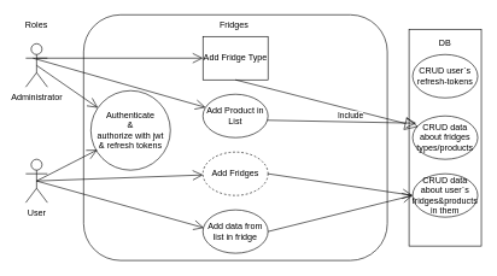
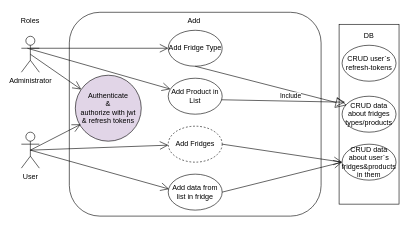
  <mxCell id="0" />
  <mxCell id="1" parent="0" />
  <mxCell id="2" value="User" style="shape=umlActor;verticalLabelPosition=bottom;verticalAlign=top;html=1;outlineConnect=0;" vertex="1" parent="1"><mxGeometry x="35" y="220" width="30" height="60" as="geometry" /></mxCell>
  <mxCell id="3" value="Administrator" style="shape=umlActor;verticalLabelPosition=bottom;verticalAlign=top;html=1;outlineConnect=0;" vertex="1" parent="1"><mxGeometry x="35" y="60" width="30" height="60" as="geometry" /></mxCell>
  <mxCell id="4" value="" style="rounded=0;whiteSpace=wrap;html=1;" vertex="1" parent="1"><mxGeometry x="565" y="40" width="100" height="300" as="geometry" /></mxCell>
  <mxCell id="5" value="" style="rounded=1;whiteSpace=wrap;html=1;" vertex="1" parent="1"><mxGeometry x="115" y="20" width="420" height="340" as="geometry" /></mxCell>
  <mxCell id="6" value="Add Product in List" style="ellipse;whiteSpace=wrap;html=1;" vertex="1" parent="1"><mxGeometry x="280" y="130" width="90" height="60" as="geometry" /></mxCell>
  <mxCell id="7" value="Add Fridges" style="ellipse;whiteSpace=wrap;html=1;dashed=1;" vertex="1" parent="1"><mxGeometry x="280" y="210" width="90" height="60" as="geometry" /></mxCell>
  <mxCell id="8" value="Add data from list in fridge" style="ellipse;whiteSpace=wrap;html=1;" vertex="1" parent="1"><mxGeometry x="280" y="290" width="90" height="60" as="geometry" /></mxCell>
- <mxCell id="9" value="Add Fridge Type" style="whiteSpace=wrap;html=1;rounded=0;" vertex="1" parent="1"><mxGeometry x="280" y="50" width="90" height="60" as="geometry" /></mxCell>
+ <mxCell id="9" value="Add Fridge Type" style="ellipse;whiteSpace=wrap;html=1;" vertex="1" parent="1"><mxGeometry x="280" y="50" width="90" height="60" as="geometry" /></mxCell>
  <mxCell id="10" value="Roles" style="text;html=1;strokeColor=none;fillColor=none;align=center;verticalAlign=middle;whiteSpace=wrap;rounded=0;" vertex="1" parent="1"><mxGeometry x="20" y="20" width="60" height="30" as="geometry" /></mxCell>
- <mxCell id="11" value="Fridges&amp;nbsp;" style="text;html=1;strokeColor=none;fillColor=none;align=center;verticalAlign=middle;whiteSpace=wrap;rounded=0;" vertex="1" parent="1"><mxGeometry x="295" y="20" width="60" height="30" as="geometry" /></mxCell>
- <mxCell id="12" value="Authenticate&lt;br&gt;&amp;amp;&lt;br&gt;authorize with jwt&lt;br&gt;&amp;amp; refresh tokens" style="ellipse;whiteSpace=wrap;html=1;aspect=fixed;" vertex="1" parent="1"><mxGeometry x="125" y="125" width="110" height="110" as="geometry" /></mxCell>
+ <mxCell id="11" value="Add&amp;nbsp;" style="text;html=1;strokeColor=none;fillColor=none;align=center;verticalAlign=middle;whiteSpace=wrap;rounded=0;" vertex="1" parent="1"><mxGeometry x="295" y="20" width="60" height="30" as="geometry" /></mxCell>
+ <mxCell id="12" value="Authenticate&lt;br&gt;&amp;amp;&lt;br&gt;authorize with jwt&lt;br&gt;&amp;amp; refresh tokens" style="ellipse;whiteSpace=wrap;html=1;aspect=fixed;fillColor=#e1d5e7;" vertex="1" parent="1"><mxGeometry x="125" y="125" width="110" height="110" as="geometry" /></mxCell>
  <mxCell id="13" value="DB" style="text;html=1;strokeColor=none;fillColor=none;align=center;verticalAlign=middle;whiteSpace=wrap;rounded=0;" vertex="1" parent="1"><mxGeometry x="585" y="45" width="60" height="30" as="geometry" /></mxCell>
  <mxCell id="14" value="CRUD user`s refresh-tokens" style="ellipse;whiteSpace=wrap;html=1;" vertex="1" parent="1"><mxGeometry x="570" y="75" width="90" height="60" as="geometry" /></mxCell>
  <mxCell id="15" value="CRUD data about fridges types/products" style="ellipse;whiteSpace=wrap;html=1;" vertex="1" parent="1"><mxGeometry x="570" y="160" width="90" height="60" as="geometry" /></mxCell>
  <mxCell id="16" value="CRUD data about user`s fridges&amp;amp;products in them" style="ellipse;whiteSpace=wrap;html=1;" vertex="1" parent="1"><mxGeometry x="570" y="240" width="90" height="60" as="geometry" /></mxCell>
  <mxCell id="17" value="" style="endArrow=open;endFill=1;endSize=12;html=1;rounded=0;" edge="1" parent="1" target="6"><mxGeometry width="160" relative="1" as="geometry"><mxPoint x="45" y="80" as="sourcePoint" /><mxPoint x="205" y="80" as="targetPoint" /></mxGeometry></mxCell>
  <mxCell id="18" value="" style="endArrow=open;endFill=1;endSize=12;html=1;rounded=0;" edge="1" parent="1" target="9"><mxGeometry width="160" relative="1" as="geometry"><mxPoint x="50" y="80" as="sourcePoint" /><mxPoint x="305" y="70" as="targetPoint" /></mxGeometry></mxCell>
  <mxCell id="19" value="" style="endArrow=open;endFill=1;endSize=12;html=1;rounded=0;exitX=0.5;exitY=0.5;exitDx=0;exitDy=0;exitPerimeter=0;" edge="1" parent="1" source="3" target="12"><mxGeometry width="160" relative="1" as="geometry"><mxPoint x="65" y="100" as="sourcePoint" /><mxPoint x="225" y="100" as="targetPoint" /></mxGeometry></mxCell>
  <mxCell id="20" value="" style="endArrow=open;endFill=1;endSize=12;html=1;rounded=0;exitX=0.5;exitY=0.5;exitDx=0;exitDy=0;exitPerimeter=0;entryX=0.081;entryY=0.745;entryDx=0;entryDy=0;entryPerimeter=0;" edge="1" parent="1" source="2" target="12"><mxGeometry width="160" relative="1" as="geometry"><mxPoint x="285" y="240" as="sourcePoint" /><mxPoint x="445" y="240" as="targetPoint" /></mxGeometry></mxCell>
  <mxCell id="21" value="" style="endArrow=open;endFill=1;endSize=12;html=1;rounded=0;exitX=0.5;exitY=0.5;exitDx=0;exitDy=0;exitPerimeter=0;" edge="1" parent="1" source="2" target="7"><mxGeometry width="160" relative="1" as="geometry"><mxPoint x="295" y="250" as="sourcePoint" /><mxPoint x="455" y="250" as="targetPoint" /></mxGeometry></mxCell>
  <mxCell id="22" value="" style="endArrow=open;endFill=1;endSize=12;html=1;rounded=0;entryX=0.015;entryY=0.414;entryDx=0;entryDy=0;entryPerimeter=0;exitX=0.5;exitY=0.5;exitDx=0;exitDy=0;exitPerimeter=0;" edge="1" parent="1" source="2" target="8"><mxGeometry width="160" relative="1" as="geometry"><mxPoint x="305" y="260" as="sourcePoint" /><mxPoint x="365" y="260" as="targetPoint" /></mxGeometry></mxCell>
  <mxCell id="23" value="Include" style="endArrow=block;endSize=16;endFill=0;html=1;rounded=0;exitX=0.5;exitY=1;exitDx=0;exitDy=0;entryX=0.085;entryY=0.25;entryDx=0;entryDy=0;entryPerimeter=0;" edge="1" parent="1" source="9" target="15"><mxGeometry x="0.283" y="-9" width="160" relative="1" as="geometry"><mxPoint x="275" y="170" as="sourcePoint" /><mxPoint x="435" y="170" as="targetPoint" /><mxPoint as="offset" /></mxGeometry></mxCell>
  <mxCell id="24" value="" style="endArrow=open;endFill=1;endSize=12;html=1;rounded=0;exitX=0.984;exitY=0.599;exitDx=0;exitDy=0;exitPerimeter=0;" edge="1" parent="1" source="6"><mxGeometry width="160" relative="1" as="geometry"><mxPoint x="325" y="280" as="sourcePoint" /><mxPoint x="575" y="170" as="targetPoint" /></mxGeometry></mxCell>
  <mxCell id="25" value="" style="endArrow=open;endFill=1;endSize=12;html=1;rounded=0;exitX=1;exitY=0.5;exitDx=0;exitDy=0;entryX=0;entryY=0.5;entryDx=0;entryDy=0;" edge="1" parent="1" source="7" target="16"><mxGeometry width="160" relative="1" as="geometry"><mxPoint x="335" y="290" as="sourcePoint" /><mxPoint x="495" y="290" as="targetPoint" /></mxGeometry></mxCell>
  <mxCell id="26" value="" style="endArrow=open;endFill=1;endSize=12;html=1;rounded=0;entryX=0;entryY=0.5;entryDx=0;entryDy=0;exitX=1;exitY=0.5;exitDx=0;exitDy=0;" edge="1" parent="1" source="8" target="16"><mxGeometry width="160" relative="1" as="geometry"><mxPoint x="345" y="300" as="sourcePoint" /><mxPoint x="505" y="300" as="targetPoint" /></mxGeometry></mxCell>
